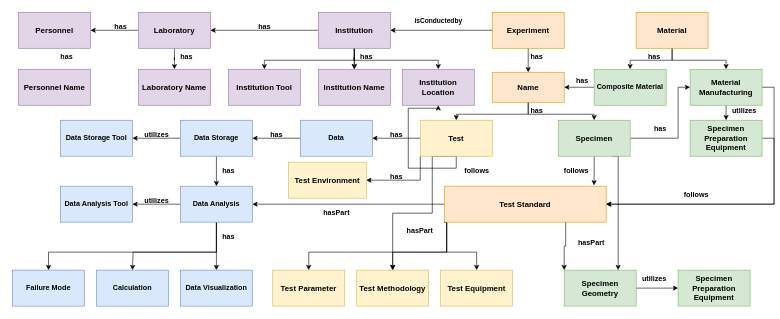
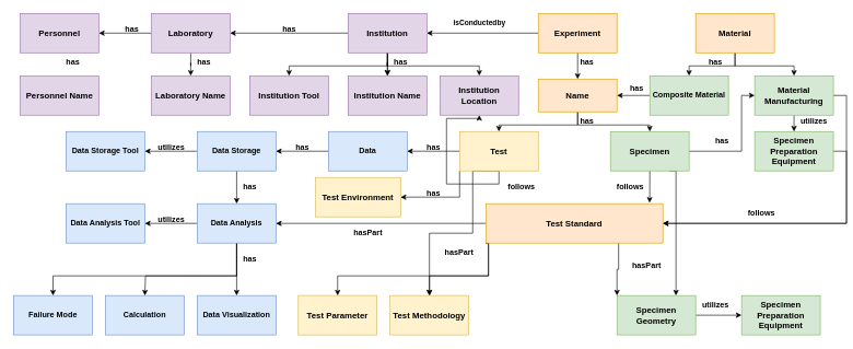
  <mxCell id="0" />
  <mxCell id="1" parent="0" />
  <mxCell id="2" style="edgeStyle=orthogonalEdgeStyle;rounded=0;orthogonalLoop=1;jettySize=auto;html=1;exitX=0.5;exitY=1;exitDx=0;exitDy=0;entryX=0.5;entryY=0;entryDx=0;entryDy=0;" parent="1" source="4" target="7" edge="1"><mxGeometry relative="1" as="geometry" /></mxCell>
  <mxCell id="3" style="edgeStyle=orthogonalEdgeStyle;rounded=0;orthogonalLoop=1;jettySize=auto;html=1;exitX=0;exitY=0.5;exitDx=0;exitDy=0;entryX=1;entryY=0.5;entryDx=0;entryDy=0;" edge="1" parent="1" source="4" target="71"><mxGeometry relative="1" as="geometry" /></mxCell>
  <mxCell id="4" value="&lt;span&gt;&lt;font style=&quot;font-size: 13px;&quot;&gt;Experiment&lt;/font&gt;&lt;/span&gt;" style="rounded=0;whiteSpace=wrap;html=1;fillColor=#ffe6cc;strokeColor=#d79b00;fontStyle=1" parent="1" vertex="1"><mxGeometry x="820" y="20" width="120" height="60" as="geometry" /></mxCell>
  <mxCell id="5" style="edgeStyle=orthogonalEdgeStyle;rounded=0;orthogonalLoop=1;jettySize=auto;html=1;exitX=0.5;exitY=1;exitDx=0;exitDy=0;entryX=0.5;entryY=0;entryDx=0;entryDy=0;" parent="1" source="7" target="17" edge="1"><mxGeometry relative="1" as="geometry"><Array as="points"><mxPoint x="880" y="190" /><mxPoint x="760" y="190" /></Array></mxGeometry></mxCell>
  <mxCell id="6" style="edgeStyle=orthogonalEdgeStyle;rounded=0;orthogonalLoop=1;jettySize=auto;html=1;exitX=0.5;exitY=1;exitDx=0;exitDy=0;entryX=0.5;entryY=0;entryDx=0;entryDy=0;" parent="1" source="7" target="12" edge="1"><mxGeometry relative="1" as="geometry"><Array as="points"><mxPoint x="880" y="190" /><mxPoint x="990" y="190" /></Array></mxGeometry></mxCell>
  <mxCell id="7" value="&lt;b&gt;&lt;font style=&quot;font-size: 13px;&quot;&gt;Name&lt;/font&gt;&lt;/b&gt;" style="rounded=0;whiteSpace=wrap;html=1;fillColor=#ffe6cc;strokeColor=#d79b00;" parent="1" vertex="1"><mxGeometry x="820" y="120" width="120" height="50" as="geometry" /></mxCell>
  <mxCell id="8" value="has" style="text;html=1;align=center;verticalAlign=middle;resizable=0;points=[];autosize=1;strokeColor=none;fillColor=none;fontStyle=1" parent="1" vertex="1"><mxGeometry x="874" y="80" width="40" height="30" as="geometry" /></mxCell>
  <mxCell id="9" style="edgeStyle=orthogonalEdgeStyle;rounded=0;orthogonalLoop=1;jettySize=auto;html=1;exitX=0.5;exitY=1;exitDx=0;exitDy=0;entryX=0.925;entryY=-0.023;entryDx=0;entryDy=0;entryPerimeter=0;" parent="1" source="12" target="23" edge="1"><mxGeometry relative="1" as="geometry" /></mxCell>
  <mxCell id="10" style="edgeStyle=orthogonalEdgeStyle;rounded=0;orthogonalLoop=1;jettySize=auto;html=1;exitX=1;exitY=0.5;exitDx=0;exitDy=0;entryX=0;entryY=0.5;entryDx=0;entryDy=0;" edge="1" parent="1" source="12" target="58"><mxGeometry relative="1" as="geometry"><Array as="points"><mxPoint x="1130" y="230" /><mxPoint x="1130" y="145" /></Array></mxGeometry></mxCell>
  <mxCell id="11" style="edgeStyle=orthogonalEdgeStyle;rounded=0;orthogonalLoop=1;jettySize=auto;html=1;exitX=0.75;exitY=1;exitDx=0;exitDy=0;entryX=0.75;entryY=0;entryDx=0;entryDy=0;" edge="1" parent="1" source="12" target="25"><mxGeometry relative="1" as="geometry"><Array as="points"><mxPoint x="1030" y="260" /></Array></mxGeometry></mxCell>
  <mxCell id="12" value="Specimen" style="rounded=0;whiteSpace=wrap;html=1;fontStyle=1;fontSize=13;fillColor=#d5e8d4;strokeColor=#82b366;" parent="1" vertex="1"><mxGeometry x="930" y="200" width="120" height="60" as="geometry" /></mxCell>
  <mxCell id="13" style="edgeStyle=orthogonalEdgeStyle;rounded=0;orthogonalLoop=1;jettySize=auto;html=1;exitX=0.5;exitY=1;exitDx=0;exitDy=0;" parent="1" source="17" target="73" edge="1"><mxGeometry relative="1" as="geometry" /></mxCell>
  <mxCell id="14" value="" style="edgeStyle=orthogonalEdgeStyle;rounded=0;orthogonalLoop=1;jettySize=auto;html=1;" parent="1" source="17" target="37" edge="1"><mxGeometry relative="1" as="geometry" /></mxCell>
  <mxCell id="15" style="edgeStyle=orthogonalEdgeStyle;rounded=0;orthogonalLoop=1;jettySize=auto;html=1;exitX=0.5;exitY=1;exitDx=0;exitDy=0;entryX=0.5;entryY=0;entryDx=0;entryDy=0;" parent="1" source="17" target="30" edge="1"><mxGeometry relative="1" as="geometry"><Array as="points"><mxPoint x="720" y="260" /><mxPoint x="720" y="355" /><mxPoint x="654" y="355" /></Array></mxGeometry></mxCell>
  <mxCell id="16" style="edgeStyle=orthogonalEdgeStyle;rounded=0;orthogonalLoop=1;jettySize=auto;html=1;exitX=0;exitY=1;exitDx=0;exitDy=0;entryX=1;entryY=0.5;entryDx=0;entryDy=0;" parent="1" source="17" target="28" edge="1"><mxGeometry relative="1" as="geometry" /></mxCell>
  <mxCell id="17" value="&lt;font style=&quot;font-size: 13px;&quot;&gt;Test&lt;/font&gt;" style="rounded=0;whiteSpace=wrap;html=1;fontStyle=1;fillColor=#fff2cc;strokeColor=#d6b656;" parent="1" vertex="1"><mxGeometry x="700" y="200" width="120" height="60" as="geometry" /></mxCell>
  <mxCell id="18" style="edgeStyle=orthogonalEdgeStyle;rounded=0;orthogonalLoop=1;jettySize=auto;html=1;exitX=0;exitY=1;exitDx=0;exitDy=0;entryX=0.5;entryY=0;entryDx=0;entryDy=0;" parent="1" source="23" target="30" edge="1"><mxGeometry relative="1" as="geometry"><Array as="points"><mxPoint x="744" y="370" /><mxPoint x="744" y="420" /><mxPoint x="654" y="420" /></Array></mxGeometry></mxCell>
- <mxCell id="19" style="edgeStyle=orthogonalEdgeStyle;rounded=0;orthogonalLoop=1;jettySize=auto;html=1;exitX=0;exitY=1;exitDx=0;exitDy=0;entryX=0.5;entryY=0;entryDx=0;entryDy=0;" parent="1" source="23" target="29" edge="1"><mxGeometry relative="1" as="geometry"><Array as="points"><mxPoint x="744" y="370" /><mxPoint x="744" y="420" /><mxPoint x="794" y="420" /></Array></mxGeometry></mxCell>
  <mxCell id="20" style="edgeStyle=orthogonalEdgeStyle;rounded=0;orthogonalLoop=1;jettySize=auto;html=1;exitX=0;exitY=1;exitDx=0;exitDy=0;entryX=0.5;entryY=0;entryDx=0;entryDy=0;" parent="1" source="23" target="31" edge="1"><mxGeometry relative="1" as="geometry"><Array as="points"><mxPoint x="744" y="370" /><mxPoint x="744" y="420" /><mxPoint x="514" y="420" /></Array></mxGeometry></mxCell>
  <mxCell id="21" style="edgeStyle=orthogonalEdgeStyle;rounded=0;orthogonalLoop=1;jettySize=auto;html=1;exitX=0;exitY=0.5;exitDx=0;exitDy=0;entryX=1;entryY=0.5;entryDx=0;entryDy=0;" parent="1" source="23" target="45" edge="1"><mxGeometry relative="1" as="geometry"><Array as="points"><mxPoint x="590" y="340" /><mxPoint x="590" y="340" /></Array></mxGeometry></mxCell>
  <mxCell id="22" style="edgeStyle=orthogonalEdgeStyle;rounded=0;orthogonalLoop=1;jettySize=auto;html=1;exitX=0.75;exitY=1;exitDx=0;exitDy=0;entryX=0;entryY=0;entryDx=0;entryDy=0;" edge="1" parent="1" source="23" target="25"><mxGeometry relative="1" as="geometry" /></mxCell>
  <mxCell id="23" value="Test Standard" style="rounded=0;whiteSpace=wrap;html=1;fontStyle=1;fontSize=13;fillColor=#ffe6cc;strokeColor=#d79b00;" parent="1" vertex="1"><mxGeometry x="740" y="310" width="270" height="60" as="geometry" /></mxCell>
  <mxCell id="24" value="" style="edgeStyle=orthogonalEdgeStyle;rounded=0;orthogonalLoop=1;jettySize=auto;html=1;entryX=0;entryY=0.5;entryDx=0;entryDy=0;" parent="1" source="25" target="80" edge="1"><mxGeometry relative="1" as="geometry"><mxPoint x="1110" y="480" as="targetPoint" /></mxGeometry></mxCell>
  <mxCell id="25" value="Specimen Geometry" style="rounded=0;whiteSpace=wrap;html=1;fontStyle=1;fontSize=13;fillColor=#d5e8d4;strokeColor=#82b366;" parent="1" vertex="1"><mxGeometry x="940" y="450" width="120" height="60" as="geometry" /></mxCell>
  <mxCell id="26" style="edgeStyle=orthogonalEdgeStyle;rounded=0;orthogonalLoop=1;jettySize=auto;html=1;exitX=1;exitY=0.5;exitDx=0;exitDy=0;entryX=1;entryY=0.5;entryDx=0;entryDy=0;" edge="1" parent="1" source="27" target="23"><mxGeometry relative="1" as="geometry" /></mxCell>
  <mxCell id="27" value="Specimen Preparation Equipment" style="whiteSpace=wrap;html=1;fontSize=13;rounded=0;fontStyle=1;fillColor=#d5e8d4;strokeColor=#82b366;" parent="1" vertex="1"><mxGeometry x="1150" y="200" width="120" height="60" as="geometry" /></mxCell>
  <mxCell id="28" value="Test Environment" style="rounded=0;whiteSpace=wrap;html=1;fontStyle=1;fontSize=13;fillColor=#fff2cc;strokeColor=#d6b656;" parent="1" vertex="1"><mxGeometry x="480" y="270" width="130" height="60" as="geometry" /></mxCell>
- <mxCell id="29" value="Test Equipment" style="rounded=0;whiteSpace=wrap;html=1;fontStyle=1;fontSize=13;fillColor=#fff2cc;strokeColor=#d6b656;" parent="1" vertex="1"><mxGeometry x="734" y="450" width="120" height="60" as="geometry" /></mxCell>
  <mxCell id="30" value="Test Methodology" style="rounded=0;whiteSpace=wrap;html=1;fontStyle=1;fontSize=13;fillColor=#fff2cc;strokeColor=#d6b656;" parent="1" vertex="1"><mxGeometry x="594" y="450" width="120" height="60" as="geometry" /></mxCell>
  <mxCell id="31" value="Test Parameter" style="rounded=0;whiteSpace=wrap;html=1;fontStyle=1;fontSize=13;fillColor=#fff2cc;strokeColor=#d6b656;" parent="1" vertex="1"><mxGeometry x="454" y="450" width="120" height="60" as="geometry" /></mxCell>
  <mxCell id="32" value="Personnel" style="whiteSpace=wrap;html=1;rounded=0;fontStyle=1;fontSize=13;fillColor=#e1d5e7;strokeColor=#9673a6;" parent="1" vertex="1"><mxGeometry x="30" y="20" width="120" height="60" as="geometry" /></mxCell>
  <mxCell id="33" style="edgeStyle=orthogonalEdgeStyle;rounded=0;orthogonalLoop=1;jettySize=auto;html=1;exitX=0;exitY=0.5;exitDx=0;exitDy=0;entryX=1;entryY=0.5;entryDx=0;entryDy=0;" edge="1" parent="1" source="35" target="32"><mxGeometry relative="1" as="geometry" /></mxCell>
  <mxCell id="34" value="" style="edgeStyle=orthogonalEdgeStyle;rounded=0;orthogonalLoop=1;jettySize=auto;html=1;" edge="1" parent="1" source="35" target="75"><mxGeometry relative="1" as="geometry" /></mxCell>
  <mxCell id="35" value="Laboratory" style="whiteSpace=wrap;html=1;fontSize=13;rounded=0;fontStyle=1;fillColor=#e1d5e7;strokeColor=#9673a6;" parent="1" vertex="1"><mxGeometry x="230" y="20" width="120" height="60" as="geometry" /></mxCell>
  <mxCell id="36" value="" style="edgeStyle=orthogonalEdgeStyle;rounded=0;orthogonalLoop=1;jettySize=auto;html=1;" parent="1" source="37" target="40" edge="1"><mxGeometry relative="1" as="geometry" /></mxCell>
  <mxCell id="37" value="Data" style="whiteSpace=wrap;html=1;rounded=0;fontStyle=1;labelBackgroundColor=none;fillColor=#dae8fc;strokeColor=#6c8ebf;" parent="1" vertex="1"><mxGeometry x="500" y="200" width="120" height="60" as="geometry" /></mxCell>
  <mxCell id="38" style="edgeStyle=orthogonalEdgeStyle;rounded=0;orthogonalLoop=1;jettySize=auto;html=1;exitX=0.5;exitY=1;exitDx=0;exitDy=0;entryX=0.5;entryY=0;entryDx=0;entryDy=0;" parent="1" source="40" target="45" edge="1"><mxGeometry relative="1" as="geometry" /></mxCell>
  <mxCell id="39" value="" style="edgeStyle=orthogonalEdgeStyle;rounded=0;orthogonalLoop=1;jettySize=auto;html=1;" parent="1" source="40" target="54" edge="1"><mxGeometry relative="1" as="geometry" /></mxCell>
  <mxCell id="40" value="Data Storage" style="whiteSpace=wrap;html=1;rounded=0;fontStyle=1;labelBorderColor=none;fillColor=#dae8fc;strokeColor=#6c8ebf;" parent="1" vertex="1"><mxGeometry x="300" y="200" width="120" height="60" as="geometry" /></mxCell>
  <mxCell id="41" style="edgeStyle=orthogonalEdgeStyle;rounded=0;orthogonalLoop=1;jettySize=auto;html=1;exitX=0.5;exitY=1;exitDx=0;exitDy=0;entryX=0.5;entryY=0;entryDx=0;entryDy=0;" parent="1" source="45" target="46" edge="1"><mxGeometry relative="1" as="geometry" /></mxCell>
  <mxCell id="42" style="edgeStyle=orthogonalEdgeStyle;rounded=0;orthogonalLoop=1;jettySize=auto;html=1;exitX=0.5;exitY=1;exitDx=0;exitDy=0;entryX=0.5;entryY=0;entryDx=0;entryDy=0;" parent="1" source="45" target="48" edge="1"><mxGeometry relative="1" as="geometry"><Array as="points"><mxPoint x="360" y="420" /><mxPoint x="80" y="420" /><mxPoint x="80" y="450" /></Array></mxGeometry></mxCell>
  <mxCell id="43" value="" style="edgeStyle=orthogonalEdgeStyle;rounded=0;orthogonalLoop=1;jettySize=auto;html=1;" parent="1" source="45" target="53" edge="1"><mxGeometry relative="1" as="geometry" /></mxCell>
  <mxCell id="44" style="edgeStyle=orthogonalEdgeStyle;rounded=0;orthogonalLoop=1;jettySize=auto;html=1;exitX=0.5;exitY=1;exitDx=0;exitDy=0;entryX=0.5;entryY=0;entryDx=0;entryDy=0;" edge="1" parent="1"><mxGeometry relative="1" as="geometry"><mxPoint x="360" y="370" as="sourcePoint" /><mxPoint x="220" y="450" as="targetPoint" /><Array as="points"><mxPoint x="360" y="420" /><mxPoint x="221" y="420" /></Array></mxGeometry></mxCell>
  <mxCell id="45" value="Data Analysis" style="whiteSpace=wrap;html=1;rounded=0;fontStyle=1;fillColor=#dae8fc;strokeColor=#6c8ebf;" parent="1" vertex="1"><mxGeometry x="300" y="310" width="120" height="60" as="geometry" /></mxCell>
  <mxCell id="46" value="Data Visualization" style="whiteSpace=wrap;html=1;rounded=0;fontStyle=1;fillColor=#dae8fc;strokeColor=#6c8ebf;" parent="1" vertex="1"><mxGeometry x="300" y="450" width="120" height="60" as="geometry" /></mxCell>
  <mxCell id="47" value="Calculation" style="whiteSpace=wrap;html=1;rounded=0;fontStyle=1;fillColor=#dae8fc;strokeColor=#6c8ebf;" parent="1" vertex="1"><mxGeometry x="160" y="450" width="120" height="60" as="geometry" /></mxCell>
  <mxCell id="48" value="Failure Mode" style="whiteSpace=wrap;html=1;rounded=0;fontStyle=1;fillColor=#dae8fc;strokeColor=#6c8ebf;" parent="1" vertex="1"><mxGeometry x="20" y="450" width="120" height="60" as="geometry" /></mxCell>
  <mxCell id="49" value="hasPart" style="text;html=1;align=center;verticalAlign=middle;resizable=0;points=[];autosize=1;strokeColor=none;fillColor=none;fontStyle=1" parent="1" vertex="1"><mxGeometry x="664" y="370" width="70" height="30" as="geometry" /></mxCell>
  <mxCell id="50" value="hasPart" style="text;html=1;align=center;verticalAlign=middle;resizable=0;points=[];autosize=1;strokeColor=none;fillColor=none;fontStyle=1" parent="1" vertex="1"><mxGeometry x="950" y="390" width="70" height="30" as="geometry" /></mxCell>
  <mxCell id="51" value="follows" style="text;html=1;align=center;verticalAlign=middle;resizable=0;points=[];autosize=1;strokeColor=none;fillColor=none;fontStyle=1" parent="1" vertex="1"><mxGeometry x="764" y="270" width="60" height="30" as="geometry" /></mxCell>
  <mxCell id="52" value="follows" style="text;html=1;align=center;verticalAlign=middle;resizable=0;points=[];autosize=1;strokeColor=none;fillColor=none;fontStyle=1" parent="1" vertex="1"><mxGeometry x="930" y="270" width="60" height="30" as="geometry" /></mxCell>
  <mxCell id="53" value="Data Analysis Tool" style="whiteSpace=wrap;html=1;rounded=0;fontStyle=1;fillColor=#dae8fc;strokeColor=#6c8ebf;" parent="1" vertex="1"><mxGeometry x="100" y="310" width="120" height="60" as="geometry" /></mxCell>
  <mxCell id="54" value="Data Storage Tool" style="whiteSpace=wrap;html=1;rounded=0;fontStyle=1;fillColor=#dae8fc;strokeColor=#6c8ebf;" parent="1" vertex="1"><mxGeometry x="100" y="200" width="120" height="60" as="geometry" /></mxCell>
  <mxCell id="55" value="hasPart" style="text;html=1;align=center;verticalAlign=middle;resizable=0;points=[];autosize=1;strokeColor=none;fillColor=none;fontStyle=1" parent="1" vertex="1"><mxGeometry x="525" y="340" width="70" height="30" as="geometry" /></mxCell>
  <mxCell id="56" style="edgeStyle=orthogonalEdgeStyle;rounded=0;orthogonalLoop=1;jettySize=auto;html=1;exitX=0.5;exitY=1;exitDx=0;exitDy=0;entryX=0.5;entryY=0;entryDx=0;entryDy=0;" edge="1" parent="1" source="58" target="27"><mxGeometry relative="1" as="geometry" /></mxCell>
  <mxCell id="57" style="edgeStyle=orthogonalEdgeStyle;rounded=0;orthogonalLoop=1;jettySize=auto;html=1;exitX=1;exitY=0.5;exitDx=0;exitDy=0;entryX=1;entryY=0.5;entryDx=0;entryDy=0;" edge="1" parent="1" source="58" target="23"><mxGeometry relative="1" as="geometry" /></mxCell>
  <mxCell id="58" value="Material Manufacturing" style="rounded=0;whiteSpace=wrap;html=1;fontStyle=1;fontSize=13;fillColor=#d5e8d4;strokeColor=#82b366;" vertex="1" parent="1"><mxGeometry x="1150" y="115" width="120" height="60" as="geometry" /></mxCell>
  <mxCell id="59" style="edgeStyle=orthogonalEdgeStyle;rounded=0;orthogonalLoop=1;jettySize=auto;html=1;exitX=0.5;exitY=1;exitDx=0;exitDy=0;entryX=0.5;entryY=0;entryDx=0;entryDy=0;" edge="1" parent="1" source="61" target="63"><mxGeometry relative="1" as="geometry" /></mxCell>
  <mxCell id="60" style="edgeStyle=orthogonalEdgeStyle;rounded=0;orthogonalLoop=1;jettySize=auto;html=1;exitX=0.5;exitY=1;exitDx=0;exitDy=0;entryX=0.5;entryY=0;entryDx=0;entryDy=0;" edge="1" parent="1" source="61" target="58"><mxGeometry relative="1" as="geometry"><Array as="points"><mxPoint x="1120" y="100" /><mxPoint x="1210" y="100" /></Array></mxGeometry></mxCell>
  <mxCell id="61" value="Material" style="rounded=0;whiteSpace=wrap;html=1;fontStyle=1;fillColor=#ffe6cc;strokeColor=#d79b00;fontSize=13;" vertex="1" parent="1"><mxGeometry x="1060" y="20" width="120" height="60" as="geometry" /></mxCell>
  <mxCell id="62" style="edgeStyle=orthogonalEdgeStyle;rounded=0;orthogonalLoop=1;jettySize=auto;html=1;exitX=0;exitY=0.5;exitDx=0;exitDy=0;entryX=1;entryY=0.5;entryDx=0;entryDy=0;" edge="1" parent="1" source="63" target="7"><mxGeometry relative="1" as="geometry" /></mxCell>
  <mxCell id="63" value="Composite Material" style="rounded=0;whiteSpace=wrap;html=1;fontStyle=1;fillColor=#d5e8d4;strokeColor=#82b366;" vertex="1" parent="1"><mxGeometry x="990" y="115" width="120" height="60" as="geometry" /></mxCell>
  <mxCell id="64" value="follows" style="text;html=1;align=center;verticalAlign=middle;resizable=0;points=[];autosize=1;strokeColor=none;fillColor=none;fontStyle=1" vertex="1" parent="1"><mxGeometry x="1130" y="310" width="60" height="30" as="geometry" /></mxCell>
  <mxCell id="65" value="has" style="text;html=1;align=center;verticalAlign=middle;resizable=0;points=[];autosize=1;strokeColor=none;fillColor=none;fontStyle=1" vertex="1" parent="1"><mxGeometry x="1080" y="200" width="40" height="30" as="geometry" /></mxCell>
  <mxCell id="66" value="" style="edgeStyle=orthogonalEdgeStyle;rounded=0;orthogonalLoop=1;jettySize=auto;html=1;" edge="1" parent="1" source="71" target="72"><mxGeometry relative="1" as="geometry" /></mxCell>
  <mxCell id="67" value="" style="edgeStyle=orthogonalEdgeStyle;rounded=0;orthogonalLoop=1;jettySize=auto;html=1;" edge="1" parent="1" source="71" target="72"><mxGeometry relative="1" as="geometry" /></mxCell>
  <mxCell id="68" style="edgeStyle=orthogonalEdgeStyle;rounded=0;orthogonalLoop=1;jettySize=auto;html=1;exitX=0.5;exitY=1;exitDx=0;exitDy=0;entryX=0.5;entryY=0;entryDx=0;entryDy=0;" edge="1" parent="1" source="71" target="73"><mxGeometry relative="1" as="geometry"><Array as="points"><mxPoint x="590" y="100" /><mxPoint x="730" y="100" /></Array></mxGeometry></mxCell>
  <mxCell id="69" style="edgeStyle=orthogonalEdgeStyle;rounded=0;orthogonalLoop=1;jettySize=auto;html=1;exitX=0.5;exitY=1;exitDx=0;exitDy=0;entryX=0.5;entryY=0;entryDx=0;entryDy=0;" edge="1" parent="1" source="71" target="74"><mxGeometry relative="1" as="geometry"><Array as="points"><mxPoint x="590" y="100" /><mxPoint x="440" y="100" /></Array></mxGeometry></mxCell>
  <mxCell id="70" style="edgeStyle=orthogonalEdgeStyle;rounded=0;orthogonalLoop=1;jettySize=auto;html=1;exitX=0;exitY=0.5;exitDx=0;exitDy=0;entryX=1;entryY=0.5;entryDx=0;entryDy=0;" edge="1" parent="1" source="71" target="35"><mxGeometry relative="1" as="geometry" /></mxCell>
  <mxCell id="71" value="Institution" style="whiteSpace=wrap;html=1;fontSize=13;rounded=0;fontStyle=1;fillColor=#e1d5e7;strokeColor=#9673a6;" vertex="1" parent="1"><mxGeometry x="530" y="20" width="120" height="60" as="geometry" /></mxCell>
  <mxCell id="72" value="Institution Name" style="whiteSpace=wrap;html=1;fontSize=13;rounded=0;fontStyle=1;fillColor=#e1d5e7;strokeColor=#9673a6;" vertex="1" parent="1"><mxGeometry x="530" y="115" width="120" height="60" as="geometry" /></mxCell>
  <mxCell id="73" value="Institution Location" style="whiteSpace=wrap;html=1;fontSize=13;rounded=0;fontStyle=1;fillColor=#e1d5e7;strokeColor=#9673a6;" vertex="1" parent="1"><mxGeometry x="670" y="115" width="120" height="60" as="geometry" /></mxCell>
  <mxCell id="74" value="Institution Tool" style="whiteSpace=wrap;html=1;fontSize=13;rounded=0;fontStyle=1;fillColor=#e1d5e7;strokeColor=#9673a6;" vertex="1" parent="1"><mxGeometry x="380" y="115" width="120" height="60" as="geometry" /></mxCell>
  <mxCell id="75" value="Laboratory Name" style="whiteSpace=wrap;html=1;fontSize=13;rounded=0;fontStyle=1;fillColor=#e1d5e7;strokeColor=#9673a6;" vertex="1" parent="1"><mxGeometry x="230" y="115" width="120" height="60" as="geometry" /></mxCell>
  <mxCell id="76" value="Personnel Name" style="whiteSpace=wrap;html=1;rounded=0;fontStyle=1;fontSize=13;fillColor=#e1d5e7;strokeColor=#9673a6;" vertex="1" parent="1"><mxGeometry x="30" y="115" width="120" height="60" as="geometry" /></mxCell>
  <mxCell id="77" value="utilizes" style="text;html=1;align=center;verticalAlign=middle;resizable=0;points=[];autosize=1;strokeColor=none;fillColor=none;fontStyle=1" vertex="1" parent="1"><mxGeometry x="230" y="210" width="60" height="30" as="geometry" /></mxCell>
  <mxCell id="78" value="utilizes" style="text;html=1;align=center;verticalAlign=middle;resizable=0;points=[];autosize=1;strokeColor=none;fillColor=none;fontStyle=1" vertex="1" parent="1"><mxGeometry x="230" y="320" width="60" height="30" as="geometry" /></mxCell>
  <mxCell id="79" value="utilizes" style="text;html=1;align=center;verticalAlign=middle;resizable=0;points=[];autosize=1;strokeColor=none;fillColor=none;fontStyle=1" vertex="1" parent="1"><mxGeometry x="1210" y="170" width="60" height="30" as="geometry" /></mxCell>
  <mxCell id="80" value="Specimen Preparation Equipment" style="whiteSpace=wrap;html=1;fontSize=13;rounded=0;fontStyle=1;fillColor=#d5e8d4;strokeColor=#82b366;" vertex="1" parent="1"><mxGeometry x="1130" y="450" width="120" height="60" as="geometry" /></mxCell>
  <mxCell id="81" value="utilizes" style="text;html=1;align=center;verticalAlign=middle;resizable=0;points=[];autosize=1;strokeColor=none;fillColor=none;fontStyle=1" vertex="1" parent="1"><mxGeometry x="1060" y="450" width="60" height="30" as="geometry" /></mxCell>
  <mxCell id="82" value="has" style="text;html=1;align=center;verticalAlign=middle;resizable=0;points=[];autosize=1;strokeColor=none;fillColor=none;fontStyle=1" vertex="1" parent="1"><mxGeometry x="874" y="170" width="40" height="30" as="geometry" /></mxCell>
  <mxCell id="83" value="has" style="text;html=1;align=center;verticalAlign=middle;resizable=0;points=[];autosize=1;strokeColor=none;fillColor=none;fontStyle=1" vertex="1" parent="1"><mxGeometry x="590" y="80" width="40" height="30" as="geometry" /></mxCell>
  <mxCell id="84" value="&lt;font style=&quot;font-size: 11px;&quot;&gt;isConductedby&lt;/font&gt;" style="text;html=1;align=center;verticalAlign=middle;resizable=0;points=[];autosize=1;strokeColor=none;fillColor=none;fontStyle=1;fontSize=8;" vertex="1" parent="1"><mxGeometry x="675" y="20" width="110" height="30" as="geometry" /></mxCell>
  <mxCell id="85" value="has" style="text;html=1;align=center;verticalAlign=middle;resizable=0;points=[];autosize=1;strokeColor=none;fillColor=none;fontStyle=1" vertex="1" parent="1"><mxGeometry x="420" y="30" width="40" height="30" as="geometry" /></mxCell>
  <mxCell id="86" value="has" style="text;html=1;align=center;verticalAlign=middle;resizable=0;points=[];autosize=1;strokeColor=none;fillColor=none;fontStyle=1" vertex="1" parent="1"><mxGeometry x="180" y="30" width="40" height="30" as="geometry" /></mxCell>
  <mxCell id="87" value="has" style="text;html=1;align=center;verticalAlign=middle;resizable=0;points=[];autosize=1;strokeColor=none;fillColor=none;fontStyle=1" vertex="1" parent="1"><mxGeometry x="90" y="80" width="40" height="30" as="geometry" /></mxCell>
  <mxCell id="88" value="has" style="text;html=1;align=center;verticalAlign=middle;resizable=0;points=[];autosize=1;strokeColor=none;fillColor=none;fontStyle=1" vertex="1" parent="1"><mxGeometry x="290" y="80" width="40" height="30" as="geometry" /></mxCell>
  <mxCell id="89" value="has" style="text;html=1;align=center;verticalAlign=middle;resizable=0;points=[];autosize=1;strokeColor=none;fillColor=none;fontStyle=1" vertex="1" parent="1"><mxGeometry x="440" y="210" width="40" height="30" as="geometry" /></mxCell>
  <mxCell id="90" value="has" style="text;html=1;align=center;verticalAlign=middle;resizable=0;points=[];autosize=1;strokeColor=none;fillColor=none;fontStyle=1" vertex="1" parent="1"><mxGeometry x="360" y="380" width="40" height="30" as="geometry" /></mxCell>
  <mxCell id="91" value="has" style="text;html=1;align=center;verticalAlign=middle;resizable=0;points=[];autosize=1;strokeColor=none;fillColor=none;fontStyle=1" vertex="1" parent="1"><mxGeometry x="640" y="210" width="40" height="30" as="geometry" /></mxCell>
  <mxCell id="92" value="has" style="text;html=1;align=center;verticalAlign=middle;resizable=0;points=[];autosize=1;strokeColor=none;fillColor=none;fontStyle=1" vertex="1" parent="1"><mxGeometry x="360" y="270" width="40" height="30" as="geometry" /></mxCell>
  <mxCell id="93" value="has" style="text;html=1;align=center;verticalAlign=middle;resizable=0;points=[];autosize=1;strokeColor=none;fillColor=none;fontStyle=1" vertex="1" parent="1"><mxGeometry x="640" y="280" width="40" height="30" as="geometry" /></mxCell>
  <mxCell id="94" value="has" style="text;html=1;align=center;verticalAlign=middle;resizable=0;points=[];autosize=1;strokeColor=none;fillColor=none;fontStyle=1" vertex="1" parent="1"><mxGeometry x="1070" y="80" width="40" height="30" as="geometry" /></mxCell>
  <mxCell id="95" value="has" style="text;html=1;align=center;verticalAlign=middle;resizable=0;points=[];autosize=1;strokeColor=none;fillColor=none;fontStyle=1" vertex="1" parent="1"><mxGeometry x="950" y="120" width="40" height="30" as="geometry" /></mxCell>
